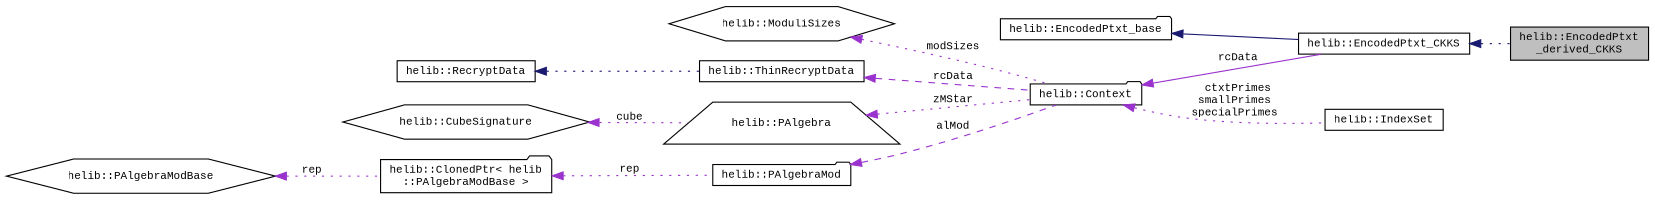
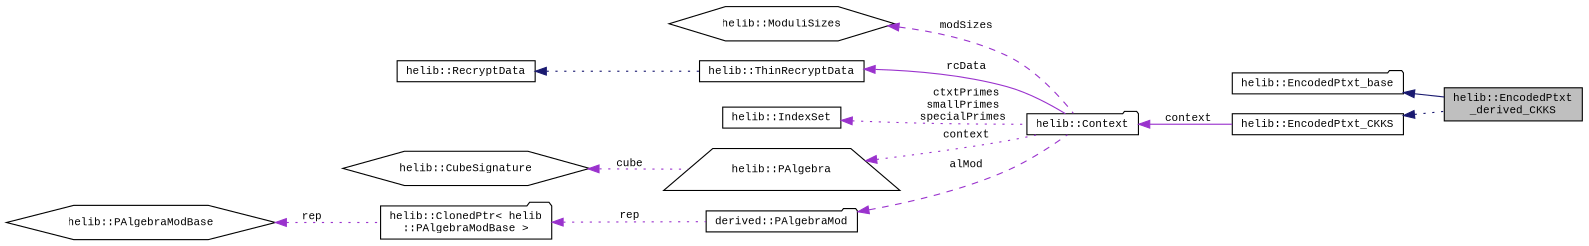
  digraph {
    fontname="Liberation Mono"
    rankdir=LR
    node [color=black fillcolor=white fontname="Liberation Mono" fontsize=10 shape=box style=filled]
    edge [color=darkorchid3 dir=back fontname="Liberation Mono" fontsize=10 labelfontname=FreeSans labelfontsize=10 style=dotted]
    n1 [fillcolor=grey75 fontcolor=black height=0.2 label="helib::EncodedPtxt\l_derived_CKKS" width=0.4]
    n2 [height=0.2 label="helib::EncodedPtxt_base" shape=folder width=0.4]
    n3 [height=0.2 label="helib::EncodedPtxt_CKKS" width=0.4]
    n4 [height=0.2 label="helib::Context" shape=folder width=0.4]
    n5 [height=0.2 label="helib::ModuliSizes" shape=hexagon width=0.4]
    n6 [height=0.2 label="helib::ThinRecryptData" width=0.4]
    n7 [height=0.2 label="helib::RecryptData" width=0.4]
    n8 [height=0.2 label="helib::IndexSet" width=0.4]
    n9 [height=0.2 label="helib::PAlgebra" shape=trapezium width=0.4]
    n10 [height=0.2 label="helib::CubeSignature" shape=hexagon width=0.4]
-   n11 [height=0.2 label="helib::PAlgebraMod" shape=folder width=0.4]
+   n11 [height=0.2 label="derived::PAlgebraMod" shape=folder width=0.4]
    n12 [height=0.2 label="helib::ClonedPtr\< helib\l::PAlgebraModBase \>" shape=folder width=0.4]
    n13 [height=0.2 label="helib::PAlgebraModBase" shape=hexagon width=0.4]
-   n2 -> n3 [color=midnightblue style=solid]
+   n2 -> n1 [color=midnightblue style=solid]
    n3 -> n1 [color=midnightblue]
-   n4 -> n3 [label=" rcData" style=solid]
-   n5 -> n4 [label=" modSizes"]
-   n6 -> n4 [label=" rcData" style=dashed]
+   n4 -> n3 [label=" context" style=solid]
+   n5 -> n4 [label=" modSizes" style=dashed]
+   n6 -> n4 [label=" rcData" style=solid]
    n7 -> n6 [color=midnightblue]
-   n4 -> n8 [label=" ctxtPrimes\nsmallPrimes\nspecialPrimes"]
-   n9 -> n4 [label=" zMStar"]
+   n8 -> n4 [label=" ctxtPrimes\nsmallPrimes\nspecialPrimes"]
+   n9 -> n4 [label=" context"]
    n10 -> n9 [label=" cube"]
    n11 -> n4 [label=" alMod" style=dashed]
    n12 -> n11 [label=" rep"]
    n13 -> n12 [label=" rep"]
  }
